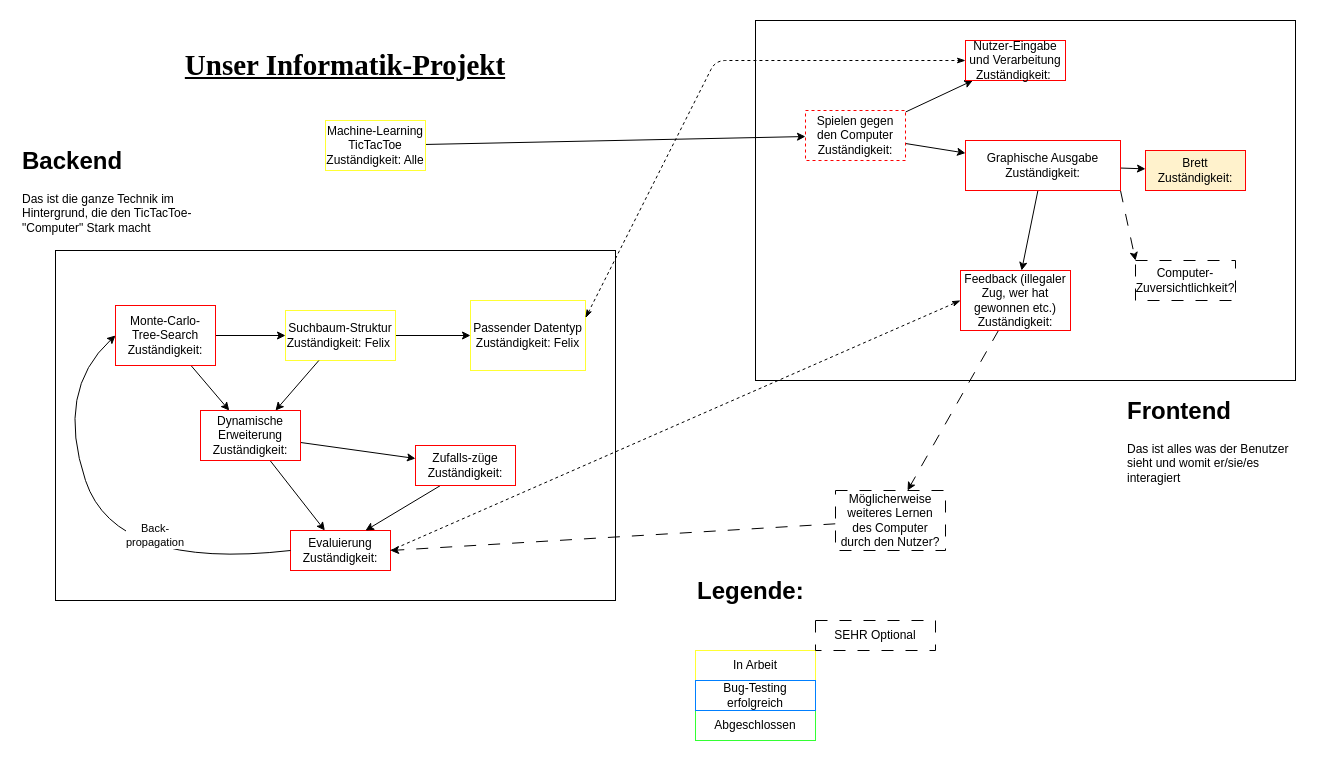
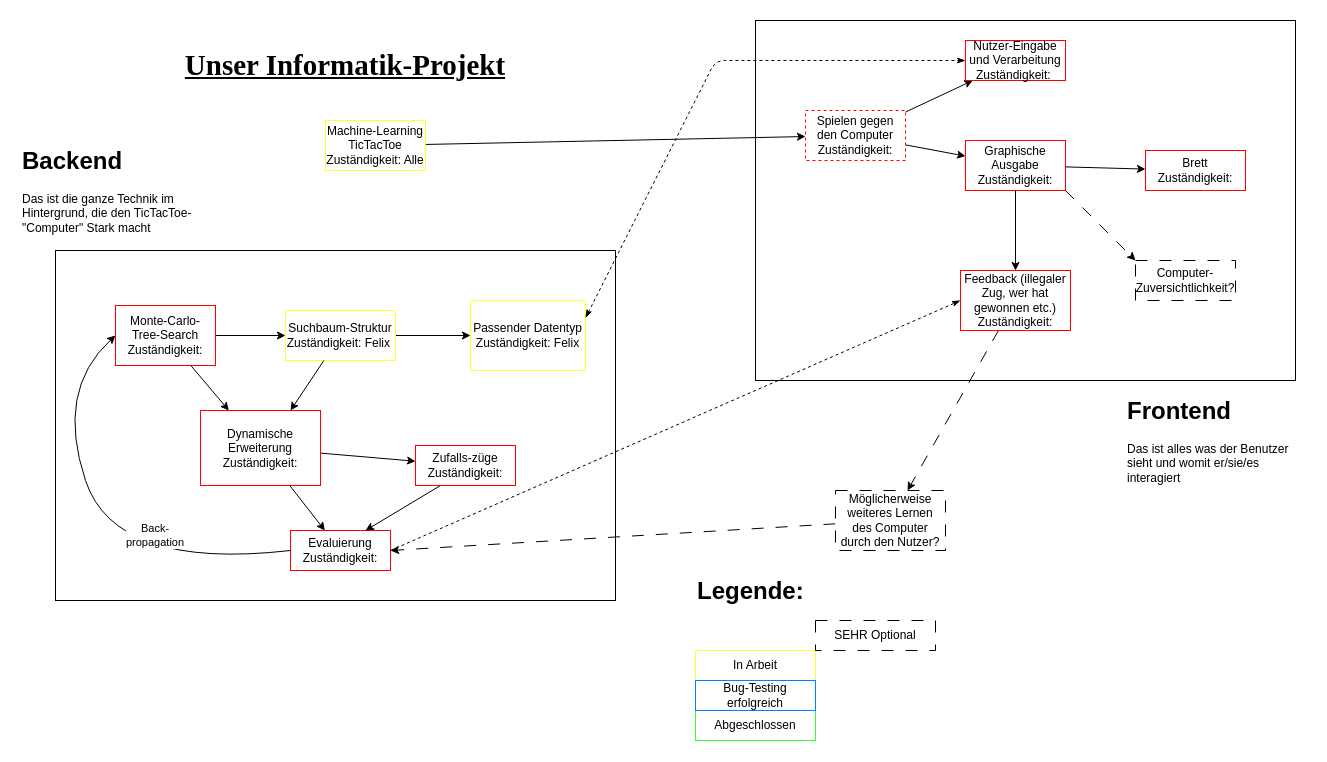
  <mxCell id="0" />
  <mxCell id="1" parent="0" />
  <mxCell id="2" value="&lt;h1 style=&quot;margin-top: 0px;&quot;&gt;Legende:&lt;/h1&gt;" style="text;html=1;whiteSpace=wrap;overflow=hidden;rounded=0;" parent="1" vertex="1"><mxGeometry x="695" y="570" width="180" height="120" as="geometry" /></mxCell>
  <mxCell id="3" value="" style="rounded=0;whiteSpace=wrap;html=1;fillColor=none;" parent="1" vertex="1"><mxGeometry x="55" y="250" width="560" height="350" as="geometry" /></mxCell>
  <mxCell id="4" value="" style="rounded=0;whiteSpace=wrap;html=1;fillColor=none;" parent="1" vertex="1"><mxGeometry x="755" y="20" width="540" height="360" as="geometry" /></mxCell>
  <mxCell id="5" value="&lt;font face=&quot;Comic Sans MS&quot; style=&quot;font-size: 29px;&quot;&gt;&lt;b&gt;&lt;u&gt;Unser Informatik-Projekt&lt;/u&gt;&lt;/b&gt;&lt;/font&gt;" style="text;html=1;align=center;verticalAlign=middle;whiteSpace=wrap;rounded=0;fontFamily=Helvetica;fontSize=11;labelBackgroundColor=default;fillColor=none;glass=0;arcSize=0;shadow=0;" parent="1" vertex="1"><mxGeometry x="100" y="30" width="490" height="70" as="geometry" /></mxCell>
  <mxCell id="6" value="" style="edgeStyle=none;html=1;" parent="1" source="7" target="25" edge="1"><mxGeometry relative="1" as="geometry" /></mxCell>
  <mxCell id="7" value="Machine-Learning&lt;div&gt;TicTacToe&lt;/div&gt;&lt;div&gt;Zuständigkeit: Alle&lt;/div&gt;" style="whiteSpace=wrap;html=1;align=center;strokeColor=#FFFF33;" parent="1" vertex="1"><mxGeometry x="325" y="120" width="100" height="50" as="geometry" /></mxCell>
  <mxCell id="8" style="edgeStyle=none;html=1;exitX=1;exitY=0.5;exitDx=0;exitDy=0;" parent="1" source="10" target="12" edge="1"><mxGeometry relative="1" as="geometry"><mxPoint x="310" y="340" as="targetPoint" /></mxGeometry></mxCell>
  <mxCell id="9" value="" style="edgeStyle=none;html=1;" parent="1" source="10" target="16" edge="1"><mxGeometry relative="1" as="geometry" /></mxCell>
  <mxCell id="10" value="Monte-Carlo-Tree-Search&lt;div&gt;Zuständigkeit:&lt;/div&gt;" style="whiteSpace=wrap;html=1;align=center;strokeColor=#FF0000;" parent="1" vertex="1"><mxGeometry x="115" y="305" width="100" height="60" as="geometry" /></mxCell>
  <mxCell id="11" value="" style="edgeStyle=none;html=1;" parent="1" source="12" target="13" edge="1"><mxGeometry relative="1" as="geometry" /></mxCell>
  <mxCell id="12" value="Suchbaum-Struktur&lt;div&gt;Zuständigkeit: Felix&amp;nbsp;&lt;/div&gt;" style="whiteSpace=wrap;html=1;align=center;strokeColor=#FFFF33;" parent="1" vertex="1"><mxGeometry x="285" y="310" width="110" height="50" as="geometry" /></mxCell>
  <mxCell id="13" value="Passender Datentyp&lt;div&gt;Zuständigkeit: Felix&lt;/div&gt;" style="whiteSpace=wrap;html=1;align=center;strokeColor=#FFFF33;" parent="1" vertex="1"><mxGeometry x="470" y="300" width="115" height="70" as="geometry" /></mxCell>
  <mxCell id="14" value="" style="edgeStyle=none;html=1;" parent="1" source="16" target="18" edge="1"><mxGeometry relative="1" as="geometry" /></mxCell>
  <mxCell id="15" value="" style="edgeStyle=none;html=1;" parent="1" source="16" target="20" edge="1"><mxGeometry relative="1" as="geometry" /></mxCell>
- <mxCell id="16" value="Dynamische Erweiterung&lt;div&gt;Zuständigkeit:&lt;/div&gt;" style="whiteSpace=wrap;html=1;align=center;strokeColor=#FF0000;" parent="1" vertex="1"><mxGeometry x="200" y="410" width="100" height="50" as="geometry" /></mxCell>
+ <mxCell id="16" value="Dynamische Erweiterung&lt;div&gt;Zuständigkeit:&lt;/div&gt;" style="whiteSpace=wrap;html=1;align=center;strokeColor=#FF0000;" parent="1" vertex="1"><mxGeometry x="200" y="410" width="120" height="75" as="geometry" /></mxCell>
  <mxCell id="17" style="edgeStyle=none;html=1;entryX=0.75;entryY=0;entryDx=0;entryDy=0;" parent="1" source="12" target="16" edge="1"><mxGeometry relative="1" as="geometry"><mxPoint x="250" y="420" as="targetPoint" /></mxGeometry></mxCell>
  <mxCell id="18" value="Evaluierung&lt;div&gt;Zuständigkeit:&lt;/div&gt;" style="whiteSpace=wrap;html=1;align=center;strokeColor=#FF0000;" parent="1" vertex="1"><mxGeometry x="290" y="530" width="100" height="40" as="geometry" /></mxCell>
  <mxCell id="19" style="edgeStyle=none;html=1;exitX=0.25;exitY=1;exitDx=0;exitDy=0;entryX=0.75;entryY=0;entryDx=0;entryDy=0;" parent="1" source="20" target="18" edge="1"><mxGeometry relative="1" as="geometry" /></mxCell>
  <mxCell id="20" value="Zufalls-züge&lt;div&gt;Zuständigkeit:&lt;/div&gt;" style="whiteSpace=wrap;html=1;align=center;strokeColor=#FF0000;" parent="1" vertex="1"><mxGeometry x="415" y="445" width="100" height="40" as="geometry" /></mxCell>
  <mxCell id="21" value="" style="curved=1;endArrow=classic;html=1;exitX=0;exitY=0.5;exitDx=0;exitDy=0;entryX=0;entryY=0.5;entryDx=0;entryDy=0;" parent="1" source="18" target="10" edge="1"><mxGeometry width="50" height="50" relative="1" as="geometry"><mxPoint x="310" y="460" as="sourcePoint" /><mxPoint x="360" y="410" as="targetPoint" /><Array as="points"><mxPoint x="115" y="570" /><mxPoint x="55" y="390" /></Array></mxGeometry></mxCell>
  <mxCell id="22" value="Back-propagation" style="text;html=1;align=center;verticalAlign=middle;whiteSpace=wrap;rounded=0;fontFamily=Helvetica;fontSize=11;fontColor=default;labelBackgroundColor=default;" parent="1" vertex="1"><mxGeometry x="125" y="520" width="60" height="30" as="geometry" /></mxCell>
  <mxCell id="23" value="" style="edgeStyle=none;html=1;" parent="1" source="25" target="26" edge="1"><mxGeometry relative="1" as="geometry" /></mxCell>
  <mxCell id="24" value="" style="edgeStyle=none;html=1;" parent="1" source="25" target="31" edge="1"><mxGeometry relative="1" as="geometry" /></mxCell>
  <mxCell id="25" value="Spielen gegen den Computer&lt;div&gt;Zuständigkeit:&lt;/div&gt;" style="whiteSpace=wrap;html=1;align=center;strokeColor=#FF0000;dashed=1;" parent="1" vertex="1"><mxGeometry x="805" y="110" width="100" height="50" as="geometry" /></mxCell>
  <mxCell id="26" value="Nutzer-Eingabe und Verarbeitung&lt;div&gt;Zuständigkeit:&amp;nbsp;&lt;/div&gt;" style="whiteSpace=wrap;html=1;align=center;strokeColor=#FF0000;" parent="1" vertex="1"><mxGeometry x="965" y="40" width="100" height="40" as="geometry" /></mxCell>
  <mxCell id="27" value="" style="endArrow=classicThin;dashed=1;html=1;exitX=1;exitY=0.25;exitDx=0;exitDy=0;endFill=1;startArrow=classicThin;startFill=1;entryX=0;entryY=0.5;entryDx=0;entryDy=0;" parent="1" source="13" target="26" edge="1"><mxGeometry width="50" height="50" relative="1" as="geometry"><mxPoint x="690" y="240" as="sourcePoint" /><mxPoint x="715" y="110" as="targetPoint" /><Array as="points"><mxPoint x="715" y="60" /></Array></mxGeometry></mxCell>
  <mxCell id="28" value="" style="edgeStyle=none;html=1;" parent="1" source="31" target="32" edge="1"><mxGeometry relative="1" as="geometry" /></mxCell>
  <mxCell id="29" value="" style="edgeStyle=none;html=1;" parent="1" source="31" target="34" edge="1"><mxGeometry relative="1" as="geometry" /></mxCell>
  <mxCell id="30" style="edgeStyle=none;html=1;exitX=1;exitY=1;exitDx=0;exitDy=0;entryX=0;entryY=0;entryDx=0;entryDy=0;dashed=1;dashPattern=12 12;" parent="1" source="31" target="35" edge="1"><mxGeometry relative="1" as="geometry"><mxPoint x="1135" y="260" as="targetPoint" /></mxGeometry></mxCell>
- <mxCell id="31" value="Graphische Ausgabe&lt;div&gt;Zuständigkeit:&lt;/div&gt;" style="whiteSpace=wrap;html=1;align=center;strokeColor=#FF0000;" parent="1" vertex="1"><mxGeometry x="965" y="140" width="155" height="50" as="geometry" /></mxCell>
- <mxCell id="32" value="Brett&lt;div&gt;Zuständigkeit:&lt;/div&gt;" style="whiteSpace=wrap;html=1;align=center;strokeColor=#FF0000;fillColor=#fff2cc;" parent="1" vertex="1"><mxGeometry x="1145" y="150" width="100" height="40" as="geometry" /></mxCell>
+ <mxCell id="31" value="Graphische Ausgabe&lt;div&gt;Zuständigkeit:&lt;/div&gt;" style="whiteSpace=wrap;html=1;align=center;strokeColor=#FF0000;" parent="1" vertex="1"><mxGeometry x="965" y="140" width="100" height="50" as="geometry" /></mxCell>
+ <mxCell id="32" value="Brett&lt;div&gt;Zuständigkeit:&lt;/div&gt;" style="whiteSpace=wrap;html=1;align=center;strokeColor=#FF0000;" parent="1" vertex="1"><mxGeometry x="1145" y="150" width="100" height="40" as="geometry" /></mxCell>
  <mxCell id="33" value="" style="edgeStyle=none;html=1;dashed=1;dashPattern=12 12;" parent="1" source="34" target="40" edge="1"><mxGeometry relative="1" as="geometry" /></mxCell>
  <mxCell id="34" value="Feedback (illegaler Zug, wer hat gewonnen etc.)&lt;div&gt;Zuständigkeit:&lt;/div&gt;" style="whiteSpace=wrap;html=1;align=center;strokeColor=#FF0000;" parent="1" vertex="1"><mxGeometry x="960" y="270" width="110" height="60" as="geometry" /></mxCell>
  <mxCell id="35" value="Computer-Zuversichtlichkeit?" style="whiteSpace=wrap;html=1;align=center;dashed=1;dashPattern=12 12;" parent="1" vertex="1"><mxGeometry x="1135" y="260" width="100" height="40" as="geometry" /></mxCell>
  <mxCell id="36" value="" style="endArrow=classicThin;dashed=1;html=1;exitX=1;exitY=0.5;exitDx=0;exitDy=0;entryX=0;entryY=0.5;entryDx=0;entryDy=0;endFill=1;" parent="1" source="18" target="34" edge="1"><mxGeometry width="50" height="50" relative="1" as="geometry"><mxPoint x="625" y="470" as="sourcePoint" /><mxPoint x="675" y="420" as="targetPoint" /></mxGeometry></mxCell>
  <mxCell id="37" value="&lt;h1 style=&quot;margin-top: 0px;&quot;&gt;Backend&lt;/h1&gt;&lt;div&gt;Das ist die ganze Technik im Hintergrund, die den TicTacToe-&quot;Computer&quot; Stark macht&lt;/div&gt;" style="text;html=1;whiteSpace=wrap;overflow=hidden;rounded=0;" parent="1" vertex="1"><mxGeometry x="20" y="140" width="180" height="120" as="geometry" /></mxCell>
  <mxCell id="38" value="&lt;h1 style=&quot;margin-top: 0px;&quot;&gt;Frontend&lt;/h1&gt;&lt;div&gt;Das ist alles was der Benutzer sieht und womit er/sie/es interagiert&lt;/div&gt;" style="text;html=1;whiteSpace=wrap;overflow=hidden;rounded=0;" parent="1" vertex="1"><mxGeometry x="1125" y="390" width="180" height="120" as="geometry" /></mxCell>
  <mxCell id="39" style="edgeStyle=none;html=1;entryX=1;entryY=0.5;entryDx=0;entryDy=0;dashed=1;dashPattern=12 12;" parent="1" source="40" target="18" edge="1"><mxGeometry relative="1" as="geometry"><mxPoint x="745" y="540" as="targetPoint" /></mxGeometry></mxCell>
  <mxCell id="40" value="Möglicherweise weiteres Lernen des Computer durch den Nutzer?" style="whiteSpace=wrap;html=1;align=center;dashed=1;dashPattern=12 12;" parent="1" vertex="1"><mxGeometry x="835" y="490" width="110" height="60" as="geometry" /></mxCell>
  <mxCell id="41" value="In Arbeit" style="rounded=0;whiteSpace=wrap;html=1;strokeColor=#FFFF33;" parent="1" vertex="1"><mxGeometry x="695" y="650" width="120" height="30" as="geometry" /></mxCell>
  <mxCell id="42" value="Abgeschlossen" style="rounded=0;whiteSpace=wrap;html=1;strokeColor=#33FF33;" parent="1" vertex="1"><mxGeometry x="695" y="710" width="120" height="30" as="geometry" /></mxCell>
  <mxCell id="43" value="Bug-Testing erfolgreich" style="rounded=0;whiteSpace=wrap;html=1;strokeColor=#007FFF;" parent="1" vertex="1"><mxGeometry x="695" y="680" width="120" height="30" as="geometry" /></mxCell>
  <mxCell id="44" value="SEHR Optional" style="rounded=0;whiteSpace=wrap;html=1;strokeColor=#000000;dashed=1;dashPattern=12 12;" parent="1" vertex="1"><mxGeometry x="815" y="620" width="120" height="30" as="geometry" /></mxCell>
